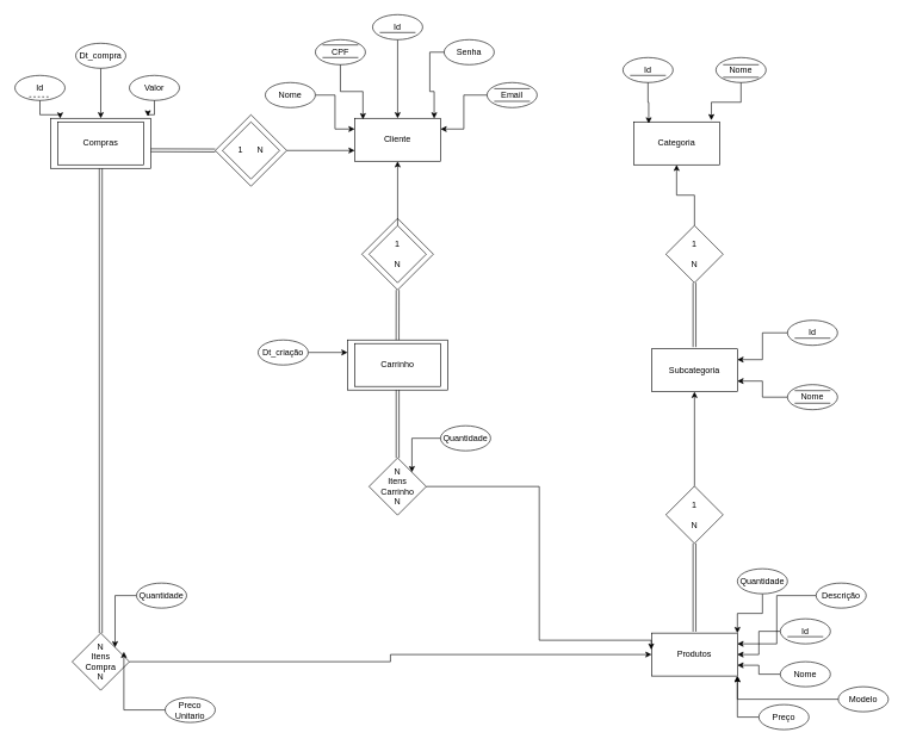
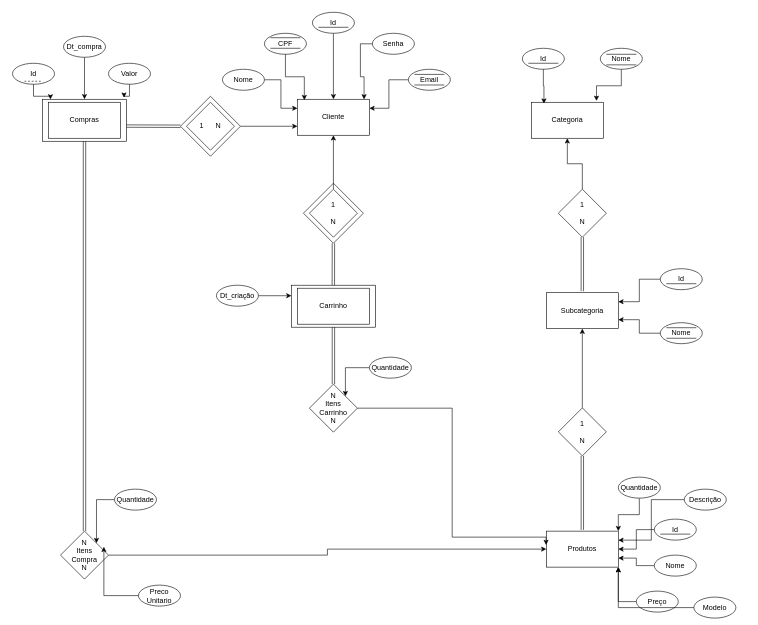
  <mxCell id="0" />
  <mxCell id="1" parent="0" />
  <mxCell id="2" style="edgeStyle=orthogonalEdgeStyle;rounded=0;orthogonalLoop=1;jettySize=auto;html=1;entryX=0;entryY=0.75;entryDx=0;entryDy=0;" edge="1" parent="1" source="3" target="8"><mxGeometry relative="1" as="geometry" /></mxCell>
  <mxCell id="3" value="" style="rhombus;whiteSpace=wrap;html=1;" vertex="1" parent="1"><mxGeometry x="300" y="160" width="100" height="100" as="geometry" /></mxCell>
  <mxCell id="4" value="" style="rounded=0;whiteSpace=wrap;html=1;" vertex="1" parent="1"><mxGeometry x="70" y="165" width="140" height="70" as="geometry" /></mxCell>
  <mxCell id="5" value="Compras" style="rounded=0;whiteSpace=wrap;html=1;" parent="1" vertex="1"><mxGeometry x="80" y="170" width="120" height="60" as="geometry" /></mxCell>
  <mxCell id="6" value="Id" style="ellipse;whiteSpace=wrap;html=1;" vertex="1" parent="1"><mxGeometry x="20" y="105" width="70" height="35" as="geometry" /></mxCell>
  <mxCell id="7" value="" style="endArrow=none;dashed=1;html=1;rounded=0;" edge="1" parent="1"><mxGeometry width="50" height="50" relative="1" as="geometry"><mxPoint x="40" y="135" as="sourcePoint" /><mxPoint x="70" y="135" as="targetPoint" /></mxGeometry></mxCell>
  <mxCell id="8" value="Cliente" style="rounded=0;whiteSpace=wrap;html=1;" vertex="1" parent="1"><mxGeometry x="495" y="165" width="120" height="60" as="geometry" /></mxCell>
  <mxCell id="9" value="CPF" style="ellipse;whiteSpace=wrap;html=1;" vertex="1" parent="1"><mxGeometry x="440" y="55" width="70" height="35" as="geometry" /></mxCell>
  <mxCell id="10" style="edgeStyle=orthogonalEdgeStyle;rounded=0;orthogonalLoop=1;jettySize=auto;html=1;entryX=1;entryY=0.25;entryDx=0;entryDy=0;" edge="1" parent="1" source="11" target="8"><mxGeometry relative="1" as="geometry" /></mxCell>
  <mxCell id="11" value="Email" style="ellipse;whiteSpace=wrap;html=1;" vertex="1" parent="1"><mxGeometry x="680" y="115" width="70" height="35" as="geometry" /></mxCell>
  <mxCell id="12" style="edgeStyle=orthogonalEdgeStyle;rounded=0;orthogonalLoop=1;jettySize=auto;html=1;entryX=0.5;entryY=0;entryDx=0;entryDy=0;" edge="1" parent="1" source="13" target="8"><mxGeometry relative="1" as="geometry" /></mxCell>
  <mxCell id="13" value="Id" style="ellipse;whiteSpace=wrap;html=1;" vertex="1" parent="1"><mxGeometry x="520" y="20" width="70" height="35" as="geometry" /></mxCell>
  <mxCell id="14" value="Senha" style="ellipse;whiteSpace=wrap;html=1;" vertex="1" parent="1"><mxGeometry x="620" y="55" width="70" height="35" as="geometry" /></mxCell>
  <mxCell id="15" style="edgeStyle=orthogonalEdgeStyle;rounded=0;orthogonalLoop=1;jettySize=auto;html=1;entryX=0;entryY=0.25;entryDx=0;entryDy=0;" edge="1" parent="1" source="16" target="8"><mxGeometry relative="1" as="geometry" /></mxCell>
  <mxCell id="16" value="Nome" style="ellipse;whiteSpace=wrap;html=1;" vertex="1" parent="1"><mxGeometry x="370" y="115" width="70" height="35" as="geometry" /></mxCell>
  <mxCell id="17" style="edgeStyle=orthogonalEdgeStyle;rounded=0;orthogonalLoop=1;jettySize=auto;html=1;entryX=0.926;entryY=0.004;entryDx=0;entryDy=0;entryPerimeter=0;" edge="1" parent="1" source="14" target="8"><mxGeometry relative="1" as="geometry" /></mxCell>
  <mxCell id="18" style="edgeStyle=orthogonalEdgeStyle;rounded=0;orthogonalLoop=1;jettySize=auto;html=1;entryX=0.096;entryY=0.023;entryDx=0;entryDy=0;entryPerimeter=0;" edge="1" parent="1" source="9" target="8"><mxGeometry relative="1" as="geometry" /></mxCell>
  <mxCell id="19" value="" style="endArrow=none;html=1;rounded=0;" edge="1" parent="1"><mxGeometry width="50" height="50" relative="1" as="geometry"><mxPoint x="530" y="45" as="sourcePoint" /><mxPoint x="580" y="45" as="targetPoint" /></mxGeometry></mxCell>
  <mxCell id="20" value="" style="rounded=0;whiteSpace=wrap;html=1;" vertex="1" parent="1"><mxGeometry x="485" y="475" width="140" height="70" as="geometry" /></mxCell>
  <mxCell id="21" value="Carrinho" style="rounded=0;whiteSpace=wrap;html=1;" vertex="1" parent="1"><mxGeometry x="495" y="480" width="120" height="60" as="geometry" /></mxCell>
  <mxCell id="22" style="edgeStyle=orthogonalEdgeStyle;rounded=0;orthogonalLoop=1;jettySize=auto;html=1;entryX=0;entryY=0.25;entryDx=0;entryDy=0;" edge="1" parent="1" source="23" target="20"><mxGeometry relative="1" as="geometry" /></mxCell>
  <mxCell id="23" value="Dt_criação" style="ellipse;whiteSpace=wrap;html=1;" vertex="1" parent="1"><mxGeometry x="360" y="475" width="70" height="35" as="geometry" /></mxCell>
  <mxCell id="24" value="Categoria" style="rounded=0;whiteSpace=wrap;html=1;" vertex="1" parent="1"><mxGeometry x="885" y="170" width="120" height="60" as="geometry" /></mxCell>
  <mxCell id="25" value="Nome" style="ellipse;whiteSpace=wrap;html=1;" vertex="1" parent="1"><mxGeometry x="1000" y="80" width="70" height="35" as="geometry" /></mxCell>
  <mxCell id="26" style="edgeStyle=orthogonalEdgeStyle;rounded=0;orthogonalLoop=1;jettySize=auto;html=1;entryX=0.905;entryY=-0.039;entryDx=0;entryDy=0;entryPerimeter=0;" edge="1" parent="1" source="25" target="24"><mxGeometry relative="1" as="geometry" /></mxCell>
  <mxCell id="27" value="Id" style="ellipse;whiteSpace=wrap;html=1;" vertex="1" parent="1"><mxGeometry x="870" y="80" width="70" height="35" as="geometry" /></mxCell>
  <mxCell id="28" value="" style="endArrow=none;html=1;rounded=0;" edge="1" parent="1"><mxGeometry width="50" height="50" relative="1" as="geometry"><mxPoint x="880" y="105" as="sourcePoint" /><mxPoint x="930" y="105" as="targetPoint" /></mxGeometry></mxCell>
  <mxCell id="29" style="edgeStyle=orthogonalEdgeStyle;rounded=0;orthogonalLoop=1;jettySize=auto;html=1;entryX=0.175;entryY=0.037;entryDx=0;entryDy=0;entryPerimeter=0;" edge="1" parent="1" source="27" target="24"><mxGeometry relative="1" as="geometry" /></mxCell>
  <mxCell id="30" value="Subcategoria" style="rounded=0;whiteSpace=wrap;html=1;" vertex="1" parent="1"><mxGeometry x="910" y="487.5" width="120" height="60" as="geometry" /></mxCell>
  <mxCell id="31" style="edgeStyle=orthogonalEdgeStyle;rounded=0;orthogonalLoop=1;jettySize=auto;html=1;entryX=1;entryY=0.25;entryDx=0;entryDy=0;" edge="1" parent="1" source="32" target="30"><mxGeometry relative="1" as="geometry" /></mxCell>
  <mxCell id="32" value="Id" style="ellipse;whiteSpace=wrap;html=1;" vertex="1" parent="1"><mxGeometry x="1100" y="447.5" width="70" height="35" as="geometry" /></mxCell>
  <mxCell id="33" value="" style="endArrow=none;html=1;rounded=0;" edge="1" parent="1"><mxGeometry width="50" height="50" relative="1" as="geometry"><mxPoint x="1110" y="472.5" as="sourcePoint" /><mxPoint x="1160" y="472.5" as="targetPoint" /></mxGeometry></mxCell>
  <mxCell id="34" style="edgeStyle=orthogonalEdgeStyle;rounded=0;orthogonalLoop=1;jettySize=auto;html=1;entryX=1;entryY=0.75;entryDx=0;entryDy=0;" edge="1" parent="1" source="35" target="30"><mxGeometry relative="1" as="geometry" /></mxCell>
  <mxCell id="35" value="Nome" style="ellipse;whiteSpace=wrap;html=1;" vertex="1" parent="1"><mxGeometry x="1100" y="537.5" width="70" height="35" as="geometry" /></mxCell>
  <mxCell id="36" value="Produtos" style="rounded=0;whiteSpace=wrap;html=1;" vertex="1" parent="1"><mxGeometry x="910" y="885" width="120" height="60" as="geometry" /></mxCell>
  <mxCell id="37" style="edgeStyle=orthogonalEdgeStyle;rounded=0;orthogonalLoop=1;jettySize=auto;html=1;entryX=1;entryY=0.5;entryDx=0;entryDy=0;" edge="1" parent="1" source="38" target="36"><mxGeometry relative="1" as="geometry" /></mxCell>
  <mxCell id="38" value="Id" style="ellipse;whiteSpace=wrap;html=1;" vertex="1" parent="1"><mxGeometry x="1090" y="865" width="70" height="35" as="geometry" /></mxCell>
  <mxCell id="39" value="" style="endArrow=none;html=1;rounded=0;" edge="1" parent="1"><mxGeometry width="50" height="50" relative="1" as="geometry"><mxPoint x="1100" y="890" as="sourcePoint" /><mxPoint x="1150" y="890" as="targetPoint" /></mxGeometry></mxCell>
  <mxCell id="40" style="edgeStyle=orthogonalEdgeStyle;rounded=0;orthogonalLoop=1;jettySize=auto;html=1;entryX=1;entryY=0.75;entryDx=0;entryDy=0;" edge="1" parent="1" source="41" target="36"><mxGeometry relative="1" as="geometry" /></mxCell>
  <mxCell id="41" value="Nome" style="ellipse;whiteSpace=wrap;html=1;" vertex="1" parent="1"><mxGeometry x="1090" y="925" width="70" height="35" as="geometry" /></mxCell>
  <mxCell id="42" style="edgeStyle=orthogonalEdgeStyle;rounded=0;orthogonalLoop=1;jettySize=auto;html=1;entryX=1;entryY=1;entryDx=0;entryDy=0;" edge="1" parent="1" source="43" target="36"><mxGeometry relative="1" as="geometry" /></mxCell>
  <mxCell id="43" value="Preço" style="ellipse;whiteSpace=wrap;html=1;" vertex="1" parent="1"><mxGeometry x="1060" y="985" width="70" height="35" as="geometry" /></mxCell>
  <mxCell id="44" style="edgeStyle=orthogonalEdgeStyle;rounded=0;orthogonalLoop=1;jettySize=auto;html=1;entryX=1;entryY=0;entryDx=0;entryDy=0;" edge="1" parent="1" source="45" target="36"><mxGeometry relative="1" as="geometry" /></mxCell>
  <mxCell id="45" value="Quantidade" style="ellipse;whiteSpace=wrap;html=1;" vertex="1" parent="1"><mxGeometry x="1030" y="795" width="70" height="35" as="geometry" /></mxCell>
  <mxCell id="46" style="edgeStyle=orthogonalEdgeStyle;rounded=0;orthogonalLoop=1;jettySize=auto;html=1;entryX=1;entryY=1;entryDx=0;entryDy=0;" edge="1" parent="1" source="47" target="36"><mxGeometry relative="1" as="geometry" /></mxCell>
- <mxCell id="47" value="Modelo" style="ellipse;whiteSpace=wrap;html=1;" vertex="1" parent="1"><mxGeometry x="1171" y="960" width="70" height="35" as="geometry" /></mxCell>
+ <mxCell id="47" value="Modelo" style="ellipse;whiteSpace=wrap;html=1;" vertex="1" parent="1"><mxGeometry x="1156" y="995" width="70" height="35" as="geometry" /></mxCell>
  <mxCell id="48" style="edgeStyle=orthogonalEdgeStyle;rounded=0;orthogonalLoop=1;jettySize=auto;html=1;entryX=1;entryY=0.25;entryDx=0;entryDy=0;" edge="1" parent="1" source="49" target="36"><mxGeometry relative="1" as="geometry" /></mxCell>
  <mxCell id="49" value="Descrição" style="ellipse;whiteSpace=wrap;html=1;" vertex="1" parent="1"><mxGeometry x="1140" y="815" width="70" height="35" as="geometry" /></mxCell>
  <mxCell id="50" style="edgeStyle=orthogonalEdgeStyle;rounded=0;orthogonalLoop=1;jettySize=auto;html=1;entryX=0.5;entryY=1;entryDx=0;entryDy=0;" edge="1" parent="1" source="51" target="24"><mxGeometry relative="1" as="geometry" /></mxCell>
  <mxCell id="51" value="1&lt;div&gt;&lt;br&gt;&lt;/div&gt;&lt;div&gt;N&lt;/div&gt;" style="rhombus;whiteSpace=wrap;html=1;" vertex="1" parent="1"><mxGeometry x="930" y="315" width="80" height="80" as="geometry" /></mxCell>
  <mxCell id="52" style="edgeStyle=orthogonalEdgeStyle;rounded=0;orthogonalLoop=1;jettySize=auto;html=1;entryX=0.5;entryY=1;entryDx=0;entryDy=0;" edge="1" parent="1" source="53" target="30"><mxGeometry relative="1" as="geometry" /></mxCell>
  <mxCell id="53" value="1&lt;div&gt;&lt;br&gt;&lt;/div&gt;&lt;div&gt;N&lt;/div&gt;" style="rhombus;whiteSpace=wrap;html=1;" vertex="1" parent="1"><mxGeometry x="930" y="679.5" width="80" height="80" as="geometry" /></mxCell>
  <mxCell id="54" value="&lt;div&gt;N&lt;/div&gt;Itens&lt;div&gt;Carrinho&lt;/div&gt;&lt;div&gt;N&lt;/div&gt;" style="rhombus;whiteSpace=wrap;html=1;" vertex="1" parent="1"><mxGeometry x="515" y="640" width="80" height="80" as="geometry" /></mxCell>
  <mxCell id="55" style="edgeStyle=orthogonalEdgeStyle;rounded=0;orthogonalLoop=1;jettySize=auto;html=1;entryX=0;entryY=0.5;entryDx=0;entryDy=0;" edge="1" parent="1" source="56" target="36"><mxGeometry relative="1" as="geometry" /></mxCell>
  <mxCell id="56" value="N&lt;div&gt;Itens&lt;/div&gt;&lt;div&gt;Compra&lt;/div&gt;&lt;div&gt;N&lt;/div&gt;" style="rhombus;whiteSpace=wrap;html=1;" vertex="1" parent="1"><mxGeometry x="100" y="885" width="80" height="80" as="geometry" /></mxCell>
  <mxCell id="57" style="edgeStyle=orthogonalEdgeStyle;rounded=0;orthogonalLoop=1;jettySize=auto;html=1;entryX=1;entryY=0;entryDx=0;entryDy=0;" edge="1" parent="1" source="58" target="54"><mxGeometry relative="1" as="geometry" /></mxCell>
  <mxCell id="58" value="Quantidade" style="ellipse;whiteSpace=wrap;html=1;" vertex="1" parent="1"><mxGeometry x="615" y="595" width="70" height="35" as="geometry" /></mxCell>
  <mxCell id="59" style="edgeStyle=orthogonalEdgeStyle;rounded=0;orthogonalLoop=1;jettySize=auto;html=1;entryX=1;entryY=0;entryDx=0;entryDy=0;" edge="1" parent="1" source="60" target="56"><mxGeometry relative="1" as="geometry" /></mxCell>
  <mxCell id="60" value="Quantidade" style="ellipse;whiteSpace=wrap;html=1;" vertex="1" parent="1"><mxGeometry x="190" y="815" width="70" height="35" as="geometry" /></mxCell>
  <mxCell id="61" value="Preco&lt;div&gt;Unitario&lt;/div&gt;" style="ellipse;whiteSpace=wrap;html=1;" vertex="1" parent="1"><mxGeometry x="230" y="975" width="70" height="35" as="geometry" /></mxCell>
  <mxCell id="62" style="edgeStyle=orthogonalEdgeStyle;rounded=0;orthogonalLoop=1;jettySize=auto;html=1;entryX=0.904;entryY=0.326;entryDx=0;entryDy=0;entryPerimeter=0;" edge="1" parent="1" source="61" target="56"><mxGeometry relative="1" as="geometry" /></mxCell>
  <mxCell id="63" value="1&lt;span style=&quot;white-space: pre;&quot;&gt;&#09;&lt;/span&gt;N" style="rhombus;whiteSpace=wrap;html=1;" vertex="1" parent="1"><mxGeometry x="310" y="170" width="80" height="80" as="geometry" /></mxCell>
  <mxCell id="64" value="" style="rhombus;whiteSpace=wrap;html=1;" vertex="1" parent="1"><mxGeometry x="505" y="305" width="100" height="100" as="geometry" /></mxCell>
  <mxCell id="65" style="edgeStyle=orthogonalEdgeStyle;rounded=0;orthogonalLoop=1;jettySize=auto;html=1;entryX=0.5;entryY=1;entryDx=0;entryDy=0;" edge="1" parent="1" source="66" target="8"><mxGeometry relative="1" as="geometry" /></mxCell>
  <mxCell id="66" value="1&lt;div&gt;&lt;br&gt;&lt;/div&gt;&lt;div&gt;N&lt;/div&gt;" style="rhombus;whiteSpace=wrap;html=1;" vertex="1" parent="1"><mxGeometry x="515" y="315" width="80" height="80" as="geometry" /></mxCell>
  <mxCell id="67" value="" style="endArrow=none;html=1;rounded=0;" edge="1" parent="1"><mxGeometry width="50" height="50" relative="1" as="geometry"><mxPoint x="450" y="80" as="sourcePoint" /><mxPoint x="500" y="80" as="targetPoint" /></mxGeometry></mxCell>
  <mxCell id="68" value="" style="endArrow=none;html=1;rounded=0;" edge="1" parent="1"><mxGeometry width="50" height="50" relative="1" as="geometry"><mxPoint x="450" y="62.37" as="sourcePoint" /><mxPoint x="500" y="62.37" as="targetPoint" /></mxGeometry></mxCell>
  <mxCell id="69" value="" style="endArrow=none;html=1;rounded=0;" edge="1" parent="1"><mxGeometry width="50" height="50" relative="1" as="geometry"><mxPoint x="690" y="141.19" as="sourcePoint" /><mxPoint x="740" y="141.19" as="targetPoint" /></mxGeometry></mxCell>
  <mxCell id="70" value="" style="endArrow=none;html=1;rounded=0;" edge="1" parent="1"><mxGeometry width="50" height="50" relative="1" as="geometry"><mxPoint x="690" y="123.56" as="sourcePoint" /><mxPoint x="740" y="123.56" as="targetPoint" /></mxGeometry></mxCell>
  <mxCell id="71" value="" style="endArrow=none;html=1;rounded=0;" edge="1" parent="1"><mxGeometry width="50" height="50" relative="1" as="geometry"><mxPoint x="1010" y="107.63" as="sourcePoint" /><mxPoint x="1060" y="107.63" as="targetPoint" /></mxGeometry></mxCell>
  <mxCell id="72" value="" style="endArrow=none;html=1;rounded=0;" edge="1" parent="1"><mxGeometry width="50" height="50" relative="1" as="geometry"><mxPoint x="1010" y="90" as="sourcePoint" /><mxPoint x="1060" y="90" as="targetPoint" /></mxGeometry></mxCell>
  <mxCell id="73" value="" style="endArrow=none;html=1;rounded=0;" edge="1" parent="1"><mxGeometry width="50" height="50" relative="1" as="geometry"><mxPoint x="1110" y="563.48" as="sourcePoint" /><mxPoint x="1160" y="563.48" as="targetPoint" /></mxGeometry></mxCell>
  <mxCell id="74" value="" style="endArrow=none;html=1;rounded=0;" edge="1" parent="1"><mxGeometry width="50" height="50" relative="1" as="geometry"><mxPoint x="1110" y="545.85" as="sourcePoint" /><mxPoint x="1160" y="545.85" as="targetPoint" /></mxGeometry></mxCell>
  <mxCell id="75" style="edgeStyle=orthogonalEdgeStyle;rounded=0;orthogonalLoop=1;jettySize=auto;html=1;entryX=-0.004;entryY=0.385;entryDx=0;entryDy=0;entryPerimeter=0;" edge="1" parent="1" source="54" target="36"><mxGeometry relative="1" as="geometry"><Array as="points"><mxPoint x="753" y="680" /><mxPoint x="753" y="895" /><mxPoint x="910" y="895" /></Array></mxGeometry></mxCell>
  <mxCell id="76" style="edgeStyle=orthogonalEdgeStyle;rounded=0;orthogonalLoop=1;jettySize=auto;html=1;entryX=0.5;entryY=0;entryDx=0;entryDy=0;" edge="1" parent="1" source="77" target="4"><mxGeometry relative="1" as="geometry" /></mxCell>
  <mxCell id="77" value="Dt_compra" style="ellipse;whiteSpace=wrap;html=1;" vertex="1" parent="1"><mxGeometry x="105" y="60" width="70" height="35" as="geometry" /></mxCell>
  <mxCell id="78" value="Valor" style="ellipse;whiteSpace=wrap;html=1;" vertex="1" parent="1"><mxGeometry x="180" y="105" width="70" height="35" as="geometry" /></mxCell>
  <mxCell id="79" style="edgeStyle=orthogonalEdgeStyle;rounded=0;orthogonalLoop=1;jettySize=auto;html=1;entryX=0.971;entryY=-0.038;entryDx=0;entryDy=0;entryPerimeter=0;" edge="1" parent="1" source="78" target="4"><mxGeometry relative="1" as="geometry" /></mxCell>
  <mxCell id="80" style="edgeStyle=orthogonalEdgeStyle;rounded=0;orthogonalLoop=1;jettySize=auto;html=1;entryX=0.094;entryY=0.004;entryDx=0;entryDy=0;entryPerimeter=0;" edge="1" parent="1" source="6" target="4"><mxGeometry relative="1" as="geometry" /></mxCell>
  <mxCell id="81" value="" style="shape=link;html=1;rounded=0;entryX=0.5;entryY=1;entryDx=0;entryDy=0;" edge="1" parent="1" target="64"><mxGeometry width="100" relative="1" as="geometry"><mxPoint x="554.89" y="475" as="sourcePoint" /><mxPoint x="554.996" y="412.5" as="targetPoint" /></mxGeometry></mxCell>
  <mxCell id="82" value="" style="shape=link;html=1;rounded=0;exitX=0.5;exitY=0;exitDx=0;exitDy=0;entryX=0.5;entryY=1;entryDx=0;entryDy=0;" edge="1" parent="1" source="56" target="4"><mxGeometry width="100" relative="1" as="geometry"><mxPoint x="140" y="877.5" as="sourcePoint" /><mxPoint x="140" y="497.308" as="targetPoint" /></mxGeometry></mxCell>
  <mxCell id="83" value="" style="shape=link;html=1;rounded=0;entryX=0.5;entryY=1;entryDx=0;entryDy=0;" edge="1" parent="1" target="53"><mxGeometry width="100" relative="1" as="geometry"><mxPoint x="970" y="883" as="sourcePoint" /><mxPoint x="970" y="772.5" as="targetPoint" /></mxGeometry></mxCell>
  <mxCell id="84" value="" style="shape=link;html=1;rounded=0;exitX=0.5;exitY=0;exitDx=0;exitDy=0;entryX=0.5;entryY=1;entryDx=0;entryDy=0;" edge="1" parent="1" source="54" target="20"><mxGeometry width="100" relative="1" as="geometry"><mxPoint x="555" y="627.5" as="sourcePoint" /><mxPoint x="554.92" y="547.5" as="targetPoint" /></mxGeometry></mxCell>
  <mxCell id="85" value="" style="shape=link;html=1;rounded=0;entryX=0.5;entryY=1;entryDx=0;entryDy=0;" edge="1" parent="1" target="51"><mxGeometry width="100" relative="1" as="geometry"><mxPoint x="970" y="485" as="sourcePoint" /><mxPoint x="969.84" y="400" as="targetPoint" /></mxGeometry></mxCell>
  <mxCell id="86" value="" style="shape=link;html=1;rounded=0;entryX=0;entryY=0.5;entryDx=0;entryDy=0;" edge="1" parent="1" target="3"><mxGeometry width="100" relative="1" as="geometry"><mxPoint x="210" y="209.68" as="sourcePoint" /><mxPoint x="275.32" y="209.68" as="targetPoint" /></mxGeometry></mxCell>
